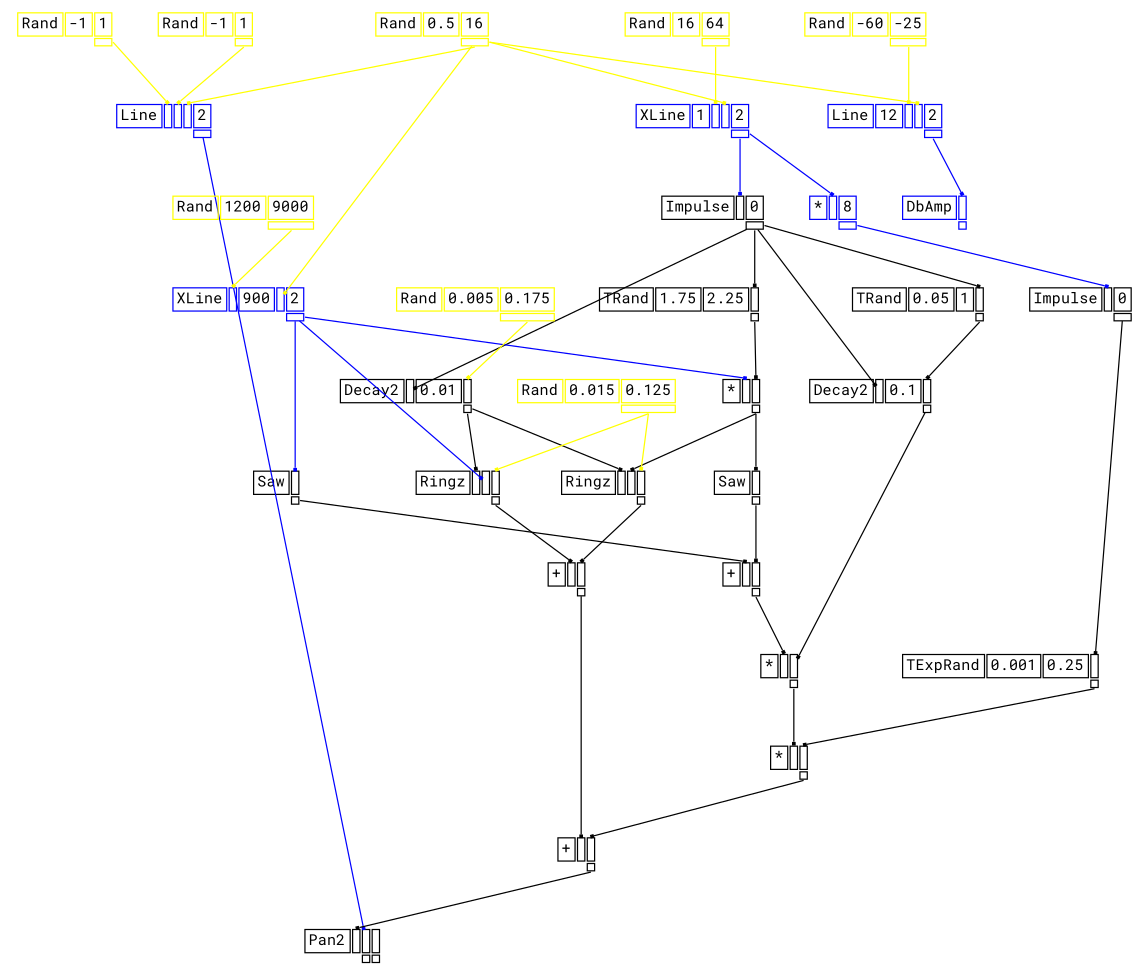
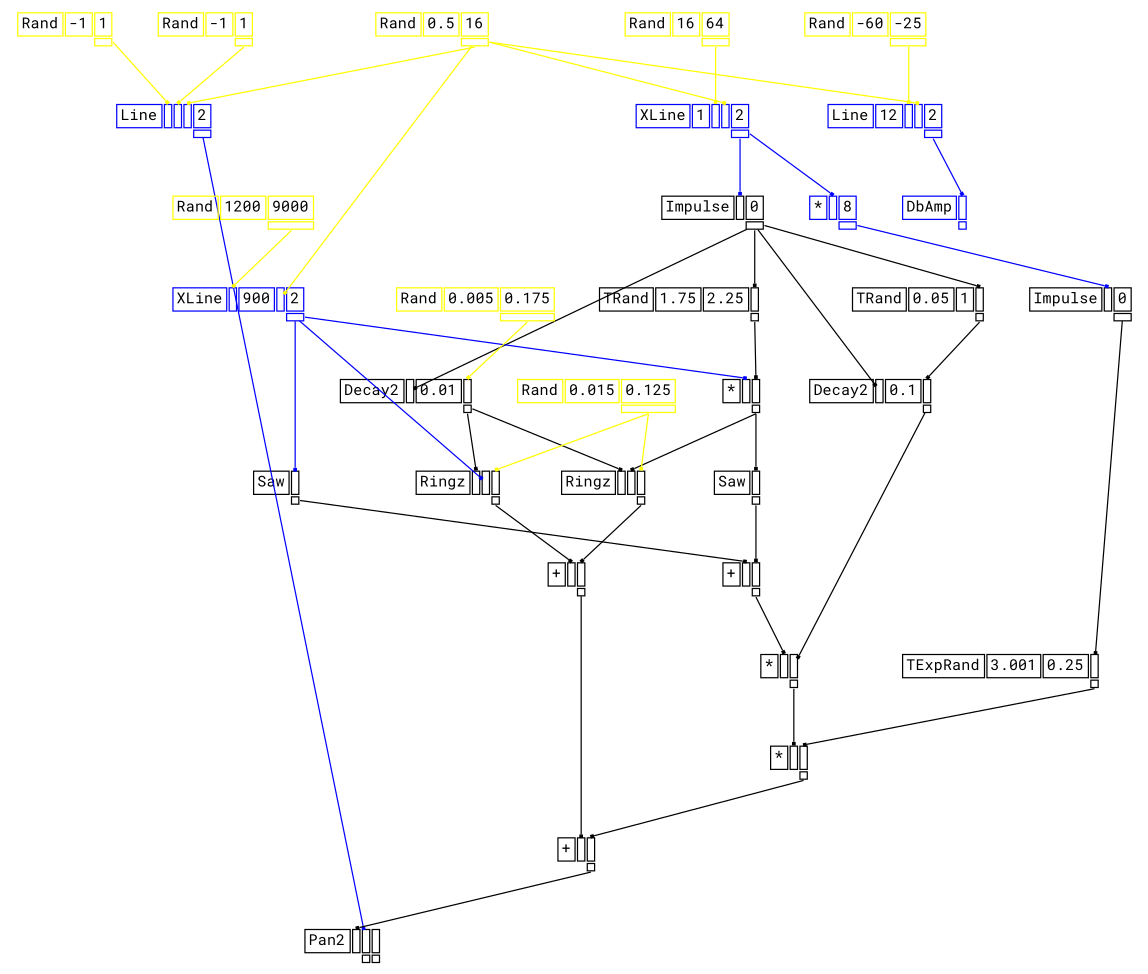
  digraph {
    fontname="Roboto Mono"
    splines=false
    node [color=black fontname="Roboto Mono" fontsize=12 shape=plaintext]
    edge [arrowhead=box arrowsize=0.25 color=black fontname="Roboto Mono" headport=i_0 tailport=o_0]
    n1 [color=yellow label=<<TABLE BORDER="0" CELLBORDER="1"><TR><TD>Rand</TD><TD>16</TD><TD>64</TD></TR><TR><TD BORDER="0"></TD><TD BORDER="0"></TD><TD PORT="o_0"></TD></TR></TABLE>>]
    n2 [color=blue label=<<TABLE BORDER="0" CELLBORDER="1"><TR><TD>XLine</TD><TD>1</TD><TD PORT="i_1"></TD><TD PORT="i_2"></TD><TD>2</TD></TR><TR><TD BORDER="0"></TD><TD BORDER="0"></TD><TD BORDER="0"></TD><TD BORDER="0"></TD><TD PORT="o_0"></TD></TR></TABLE>>]
    n3 [label=<<TABLE BORDER="0" CELLBORDER="1"><TR><TD>Impulse</TD><TD PORT="i_0"></TD><TD>0</TD></TR><TR><TD BORDER="0"></TD><TD BORDER="0"></TD><TD PORT="o_0"></TD></TR></TABLE>>]
    n4 [color=blue label=<<TABLE BORDER="0" CELLBORDER="1"><TR><TD>*</TD><TD PORT="i_0"></TD><TD>8</TD></TR><TR><TD BORDER="0"></TD><TD BORDER="0"></TD><TD PORT="o_0"></TD></TR></TABLE>>]
    n5 [color=yellow label=<<TABLE BORDER="0" CELLBORDER="1"><TR><TD>Rand</TD><TD>0.5</TD><TD>16</TD></TR><TR><TD BORDER="0"></TD><TD BORDER="0"></TD><TD PORT="o_0"></TD></TR></TABLE>>]
    n6 [color=blue label=<<TABLE BORDER="0" CELLBORDER="1"><TR><TD>XLine</TD><TD PORT="i_0"></TD><TD>900</TD><TD PORT="i_2"></TD><TD>2</TD></TR><TR><TD BORDER="0"></TD><TD BORDER="0"></TD><TD BORDER="0"></TD><TD BORDER="0"></TD><TD PORT="o_0"></TD></TR></TABLE>>]
    n7 [color=blue label=<<TABLE BORDER="0" CELLBORDER="1"><TR><TD>Line</TD><TD PORT="i_0"></TD><TD PORT="i_1"></TD><TD PORT="i_2"></TD><TD>2</TD></TR><TR><TD BORDER="0"></TD><TD BORDER="0"></TD><TD BORDER="0"></TD><TD BORDER="0"></TD><TD PORT="o_0"></TD></TR></TABLE>>]
    n8 [color=blue label=<<TABLE BORDER="0" CELLBORDER="1"><TR><TD>Line</TD><TD>12</TD><TD PORT="i_1"></TD><TD PORT="i_2"></TD><TD>2</TD></TR><TR><TD BORDER="0"></TD><TD BORDER="0"></TD><TD BORDER="0"></TD><TD BORDER="0"></TD><TD PORT="o_0"></TD></TR></TABLE>>]
    n9 [label=<<TABLE BORDER="0" CELLBORDER="1"><TR><TD>Ringz</TD><TD PORT="i_0"></TD><TD PORT="i_1"></TD><TD PORT="i_2"></TD></TR><TR><TD BORDER="0"></TD><TD BORDER="0"></TD><TD BORDER="0"></TD><TD PORT="o_0"></TD></TR></TABLE>>]
    n10 [label=<<TABLE BORDER="0" CELLBORDER="1"><TR><TD>*</TD><TD PORT="i_0"></TD><TD PORT="i_1"></TD></TR><TR><TD BORDER="0"></TD><TD BORDER="0"></TD><TD PORT="o_0"></TD></TR></TABLE>>]
    n11 [label=<<TABLE BORDER="0" CELLBORDER="1"><TR><TD>Saw</TD><TD PORT="i_0"></TD></TR><TR><TD BORDER="0"></TD><TD PORT="o_0"></TD></TR></TABLE>>]
    n12 [label=<<TABLE BORDER="0" CELLBORDER="1"><TR><TD>Pan2</TD><TD PORT="i_0"></TD><TD PORT="i_1"></TD><TD PORT="i_2"></TD></TR><TR><TD BORDER="0"></TD><TD BORDER="0"></TD><TD PORT="o_0"></TD><TD PORT="o_1"></TD></TR></TABLE>>]
    n13 [color=blue label=<<TABLE BORDER="0" CELLBORDER="1"><TR><TD>DbAmp</TD><TD PORT="i_0"></TD></TR><TR><TD BORDER="0"></TD><TD PORT="o_0"></TD></TR></TABLE>>]
    n14 [label=<<TABLE BORDER="0" CELLBORDER="1"><TR><TD>Decay2</TD><TD PORT="i_0"></TD><TD>0.01</TD><TD PORT="i_2"></TD></TR><TR><TD BORDER="0"></TD><TD BORDER="0"></TD><TD BORDER="0"></TD><TD PORT="o_0"></TD></TR></TABLE>>]
    n15 [label=<<TABLE BORDER="0" CELLBORDER="1"><TR><TD>TRand</TD><TD>1.75</TD><TD>2.25</TD><TD PORT="i_2"></TD></TR><TR><TD BORDER="0"></TD><TD BORDER="0"></TD><TD BORDER="0"></TD><TD PORT="o_0"></TD></TR></TABLE>>]
    n16 [label=<<TABLE BORDER="0" CELLBORDER="1"><TR><TD>TRand</TD><TD>0.05</TD><TD>1</TD><TD PORT="i_2"></TD></TR><TR><TD BORDER="0"></TD><TD BORDER="0"></TD><TD BORDER="0"></TD><TD PORT="o_0"></TD></TR></TABLE>>]
    n17 [label=<<TABLE BORDER="0" CELLBORDER="1"><TR><TD>Decay2</TD><TD PORT="i_0"></TD><TD>0.1</TD><TD PORT="i_2"></TD></TR><TR><TD BORDER="0"></TD><TD BORDER="0"></TD><TD BORDER="0"></TD><TD PORT="o_0"></TD></TR></TABLE>>]
    n18 [label=<<TABLE BORDER="0" CELLBORDER="1"><TR><TD>Impulse</TD><TD PORT="i_0"></TD><TD>0</TD></TR><TR><TD BORDER="0"></TD><TD BORDER="0"></TD><TD PORT="o_0"></TD></TR></TABLE>>]
    n19 [label=<<TABLE BORDER="0" CELLBORDER="1"><TR><TD>Ringz</TD><TD PORT="i_0"></TD><TD PORT="i_1"></TD><TD PORT="i_2"></TD></TR><TR><TD BORDER="0"></TD><TD BORDER="0"></TD><TD BORDER="0"></TD><TD PORT="o_0"></TD></TR></TABLE>>]
    n20 [label=<<TABLE BORDER="0" CELLBORDER="1"><TR><TD>*</TD><TD PORT="i_0"></TD><TD PORT="i_1"></TD></TR><TR><TD BORDER="0"></TD><TD BORDER="0"></TD><TD PORT="o_0"></TD></TR></TABLE>>]
    n21 [color=yellow label=<<TABLE BORDER="0" CELLBORDER="1"><TR><TD>Rand</TD><TD>0.005</TD><TD>0.175</TD></TR><TR><TD BORDER="0"></TD><TD BORDER="0"></TD><TD PORT="o_0"></TD></TR></TABLE>>]
    n22 [label=<<TABLE BORDER="0" CELLBORDER="1"><TR><TD>+</TD><TD PORT="i_0"></TD><TD PORT="i_1"></TD></TR><TR><TD BORDER="0"></TD><TD BORDER="0"></TD><TD PORT="o_0"></TD></TR></TABLE>>]
    n23 [color=yellow label=<<TABLE BORDER="0" CELLBORDER="1"><TR><TD>Rand</TD><TD>1200</TD><TD>9000</TD></TR><TR><TD BORDER="0"></TD><TD BORDER="0"></TD><TD PORT="o_0"></TD></TR></TABLE>>]
    n24 [label=<<TABLE BORDER="0" CELLBORDER="1"><TR><TD>Saw</TD><TD PORT="i_0"></TD></TR><TR><TD BORDER="0"></TD><TD PORT="o_0"></TD></TR></TABLE>>]
    n25 [label=<<TABLE BORDER="0" CELLBORDER="1"><TR><TD>+</TD><TD PORT="i_0"></TD><TD PORT="i_1"></TD></TR><TR><TD BORDER="0"></TD><TD BORDER="0"></TD><TD PORT="o_0"></TD></TR></TABLE>>]
    n26 [color=yellow label=<<TABLE BORDER="0" CELLBORDER="1"><TR><TD>Rand</TD><TD>0.015</TD><TD>0.125</TD></TR><TR><TD BORDER="0"></TD><TD BORDER="0"></TD><TD PORT="o_0"></TD></TR></TABLE>>]
    n27 [label=<<TABLE BORDER="0" CELLBORDER="1"><TR><TD>+</TD><TD PORT="i_0"></TD><TD PORT="i_1"></TD></TR><TR><TD BORDER="0"></TD><TD BORDER="0"></TD><TD PORT="o_0"></TD></TR></TABLE>>]
    n28 [label=<<TABLE BORDER="0" CELLBORDER="1"><TR><TD>*</TD><TD PORT="i_0"></TD><TD PORT="i_1"></TD></TR><TR><TD BORDER="0"></TD><TD BORDER="0"></TD><TD PORT="o_0"></TD></TR></TABLE>>]
-   n29 [label=<<TABLE BORDER="0" CELLBORDER="1"><TR><TD>TExpRand</TD><TD>0.001</TD><TD>0.25</TD><TD PORT="i_2"></TD></TR><TR><TD BORDER="0"></TD><TD BORDER="0"></TD><TD BORDER="0"></TD><TD PORT="o_0"></TD></TR></TABLE>>]
+   n29 [label=<<TABLE BORDER="0" CELLBORDER="1"><TR><TD>TExpRand</TD><TD>3.001</TD><TD>0.25</TD><TD PORT="i_2"></TD></TR><TR><TD BORDER="0"></TD><TD BORDER="0"></TD><TD BORDER="0"></TD><TD PORT="o_0"></TD></TR></TABLE>>]
    n30 [color=yellow label=<<TABLE BORDER="0" CELLBORDER="1"><TR><TD>Rand</TD><TD>-1</TD><TD>1</TD></TR><TR><TD BORDER="0"></TD><TD BORDER="0"></TD><TD PORT="o_0"></TD></TR></TABLE>>]
    n31 [color=yellow label=<<TABLE BORDER="0" CELLBORDER="1"><TR><TD>Rand</TD><TD>-1</TD><TD>1</TD></TR><TR><TD BORDER="0"></TD><TD BORDER="0"></TD><TD PORT="o_0"></TD></TR></TABLE>>]
    n32 [color=yellow label=<<TABLE BORDER="0" CELLBORDER="1"><TR><TD>Rand</TD><TD>-60</TD><TD>-25</TD></TR><TR><TD BORDER="0"></TD><TD BORDER="0"></TD><TD PORT="o_0"></TD></TR></TABLE>>]
    n1 -> n2 [color=yellow headport=i_1]
    n2 -> n3 [color=blue]
    n2 -> n4 [color=blue]
    n3 -> n14
    n3 -> n15 [headport=i_2]
    n3 -> n16 [headport=i_2]
    n3 -> n17
    n4 -> n18 [color=blue]
    n5 -> n2 [color=yellow headport=i_2]
    n5 -> n6 [color=yellow headport=i_2]
    n5 -> n7 [color=yellow headport=i_2]
    n5 -> n8 [color=yellow headport=i_2]
    n6 -> n9 [color=blue headport=i_1]
    n6 -> n10 [color=blue]
    n6 -> n11 [color=blue]
    n7 -> n12 [color=blue headport=i_1]
    n8 -> n13 [color=blue]
    n9 -> n22
    n10 -> n19 [headport=i_1]
    n10 -> n24
    n11 -> n25
    n14 -> n9
    n14 -> n19
    n15 -> n10 [headport=i_1]
    n16 -> n17 [headport=i_2]
    n17 -> n20 [headport=i_1]
    n18 -> n29 [headport=i_2]
    n19 -> n22 [headport=i_1]
    n20 -> n28
    n21 -> n14 [color=yellow headport=i_2]
    n22 -> n27
    n23 -> n6 [color=yellow]
    n24 -> n25 [headport=i_1]
    n25 -> n20
    n26 -> n9 [color=yellow headport=i_2]
    n26 -> n19 [color=yellow headport=i_2]
    n27 -> n12
    n28 -> n27 [headport=i_1]
    n29 -> n28 [headport=i_1]
    n30 -> n7 [color=yellow]
    n31 -> n7 [color=yellow headport=i_1]
    n32 -> n8 [color=yellow headport=i_1]
  }
